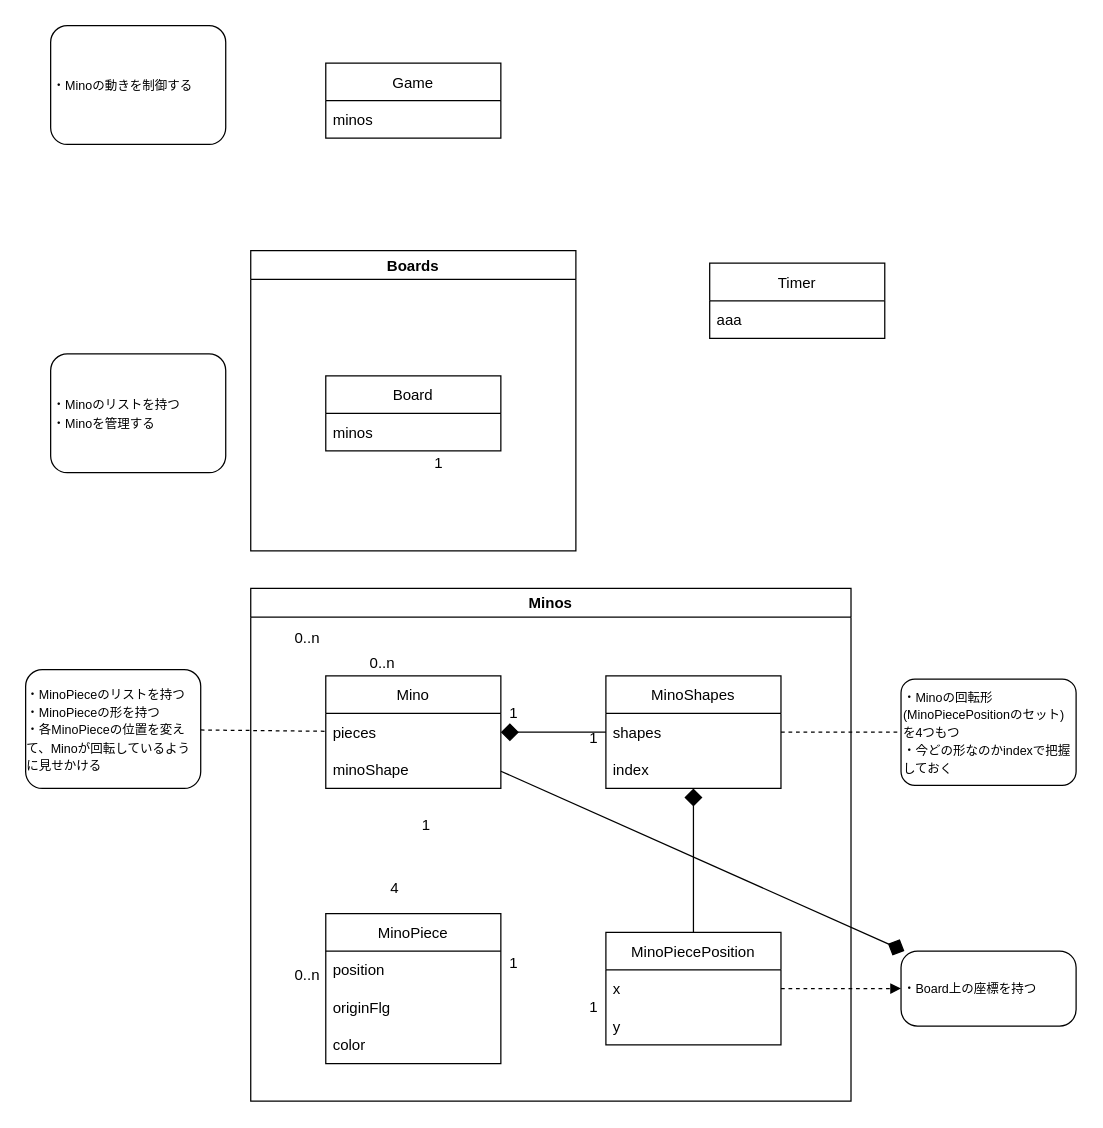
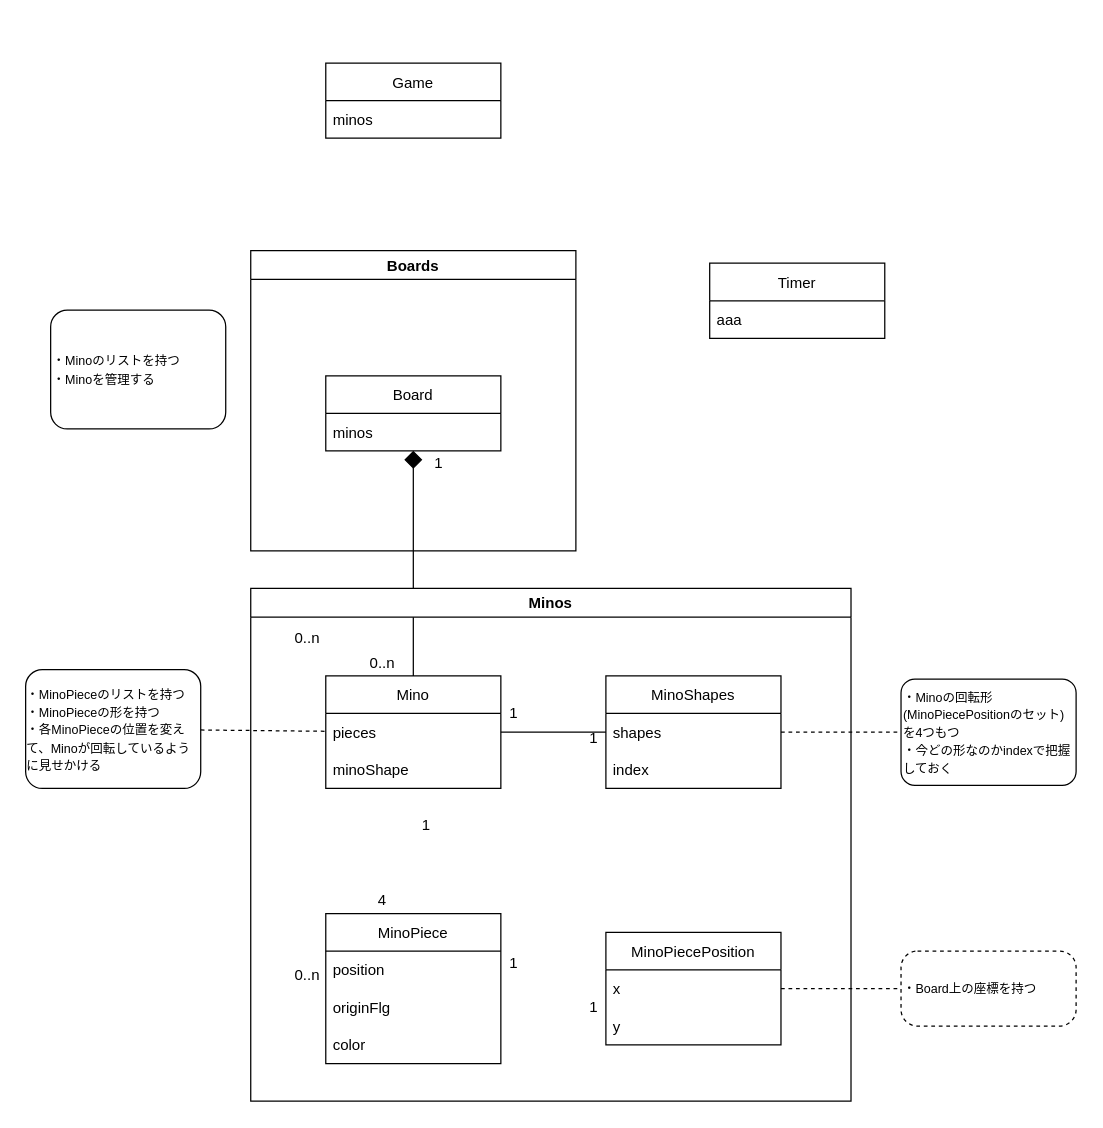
  <mxCell id="0" />
  <mxCell id="1" parent="0" />
  <mxCell id="2" value="Board" style="swimlane;fontStyle=0;childLayout=stackLayout;horizontal=1;startSize=30;horizontalStack=0;resizeParent=1;resizeParentMax=0;resizeLast=0;collapsible=1;marginBottom=0;" parent="1" vertex="1"><mxGeometry x="260" y="300" width="140" height="60" as="geometry"><mxRectangle x="190" y="250" width="60" height="30" as="alternateBounds" /></mxGeometry></mxCell>
  <mxCell id="3" value="minos" style="text;strokeColor=none;fillColor=none;align=left;verticalAlign=middle;spacingLeft=4;spacingRight=4;overflow=hidden;points=[[0,0.5],[1,0.5]];portConstraint=eastwest;rotatable=0;" parent="2" vertex="1"><mxGeometry y="30" width="140" height="30" as="geometry" /></mxCell>
- <mxCell id="4" style="edgeStyle=none;html=1;endArrow=diamond;endFill=1;endSize=12;" parent="1" source="5" target="34" edge="1"><mxGeometry relative="1" as="geometry"><mxPoint x="330" y="380" as="targetPoint" /></mxGeometry></mxCell>
+ <mxCell id="4" style="edgeStyle=none;html=1;endArrow=diamond;endFill=1;endSize=12;" parent="1" source="5" target="2" edge="1"><mxGeometry relative="1" as="geometry"><mxPoint x="330" y="380" as="targetPoint" /></mxGeometry></mxCell>
  <mxCell id="5" value="Mino" style="swimlane;fontStyle=0;childLayout=stackLayout;horizontal=1;startSize=30;horizontalStack=0;resizeParent=1;resizeParentMax=0;resizeLast=0;collapsible=1;marginBottom=0;" parent="1" vertex="1"><mxGeometry x="260" y="540" width="140" height="90" as="geometry" /></mxCell>
  <mxCell id="6" value="pieces" style="text;strokeColor=none;fillColor=none;align=left;verticalAlign=middle;spacingLeft=4;spacingRight=4;overflow=hidden;points=[[0,0.5],[1,0.5]];portConstraint=eastwest;rotatable=0;" parent="5" vertex="1"><mxGeometry y="30" width="140" height="30" as="geometry" /></mxCell>
  <mxCell id="7" value="minoShape" style="text;strokeColor=none;fillColor=none;align=left;verticalAlign=middle;spacingLeft=4;spacingRight=4;overflow=hidden;points=[[0,0.5],[1,0.5]];portConstraint=eastwest;rotatable=0;" parent="5" vertex="1"><mxGeometry y="60" width="140" height="30" as="geometry" /></mxCell>
  <mxCell id="8" value="0..n" style="text;html=1;align=center;verticalAlign=middle;resizable=0;points=[];autosize=1;strokeColor=none;fillColor=none;" parent="1" vertex="1"><mxGeometry x="290" y="520" width="30" height="20" as="geometry" /></mxCell>
  <mxCell id="9" value="1" style="text;html=1;align=center;verticalAlign=middle;resizable=0;points=[];autosize=1;strokeColor=none;fillColor=none;" parent="1" vertex="1"><mxGeometry x="340" y="360" width="20" height="20" as="geometry" /></mxCell>
  <mxCell id="10" value="MinoPiece" style="swimlane;fontStyle=0;childLayout=stackLayout;horizontal=1;startSize=30;horizontalStack=0;resizeParent=1;resizeParentMax=0;resizeLast=0;collapsible=1;marginBottom=0;" parent="1" vertex="1"><mxGeometry x="260" y="730" width="140" height="120" as="geometry" /></mxCell>
  <mxCell id="11" value="position" style="text;strokeColor=none;fillColor=none;align=left;verticalAlign=middle;spacingLeft=4;spacingRight=4;overflow=hidden;points=[[0,0.5],[1,0.5]];portConstraint=eastwest;rotatable=0;" parent="10" vertex="1"><mxGeometry y="30" width="140" height="30" as="geometry" /></mxCell>
  <mxCell id="12" value="originFlg" style="text;strokeColor=none;fillColor=none;align=left;verticalAlign=middle;spacingLeft=4;spacingRight=4;overflow=hidden;points=[[0,0.5],[1,0.5]];portConstraint=eastwest;rotatable=0;" parent="10" vertex="1"><mxGeometry y="60" width="140" height="30" as="geometry" /></mxCell>
  <mxCell id="13" value="color" style="text;strokeColor=none;fillColor=none;align=left;verticalAlign=middle;spacingLeft=4;spacingRight=4;overflow=hidden;points=[[0,0.5],[1,0.5]];portConstraint=eastwest;rotatable=0;" parent="10" vertex="1"><mxGeometry y="90" width="140" height="30" as="geometry" /></mxCell>
- <mxCell id="14" value="4" style="text;html=1;align=center;verticalAlign=middle;resizable=0;points=[];autosize=1;strokeColor=none;fillColor=none;" parent="1" vertex="1"><mxGeometry x="305" y="700" width="20" height="20" as="geometry" /></mxCell>
+ <mxCell id="14" value="4" style="text;html=1;align=center;verticalAlign=middle;resizable=0;points=[];autosize=1;strokeColor=none;fillColor=none;" parent="1" vertex="1"><mxGeometry x="295" y="710" width="20" height="20" as="geometry" /></mxCell>
  <mxCell id="15" value="1" style="text;html=1;align=center;verticalAlign=middle;resizable=0;points=[];autosize=1;strokeColor=none;fillColor=none;" parent="1" vertex="1"><mxGeometry x="330" y="650" width="20" height="20" as="geometry" /></mxCell>
  <mxCell id="16" value="MinoPiecePosition" style="swimlane;fontStyle=0;childLayout=stackLayout;horizontal=1;startSize=30;horizontalStack=0;resizeParent=1;resizeParentMax=0;resizeLast=0;collapsible=1;marginBottom=0;" parent="1" vertex="1"><mxGeometry x="484" y="745" width="140" height="90" as="geometry" /></mxCell>
  <mxCell id="17" value="x" style="text;strokeColor=none;fillColor=none;align=left;verticalAlign=middle;spacingLeft=4;spacingRight=4;overflow=hidden;points=[[0,0.5],[1,0.5]];portConstraint=eastwest;rotatable=0;" parent="16" vertex="1"><mxGeometry y="30" width="140" height="30" as="geometry" /></mxCell>
  <mxCell id="18" value="y" style="text;strokeColor=none;fillColor=none;align=left;verticalAlign=middle;spacingLeft=4;spacingRight=4;overflow=hidden;points=[[0,0.5],[1,0.5]];portConstraint=eastwest;rotatable=0;" parent="16" vertex="1"><mxGeometry y="60" width="140" height="30" as="geometry" /></mxCell>
  <mxCell id="19" value="1" style="text;html=1;align=center;verticalAlign=middle;resizable=0;points=[];autosize=1;strokeColor=none;fillColor=none;" parent="1" vertex="1"><mxGeometry x="400" y="760" width="20" height="20" as="geometry" /></mxCell>
  <mxCell id="20" value="1" style="text;html=1;align=center;verticalAlign=middle;resizable=0;points=[];autosize=1;strokeColor=none;fillColor=none;" parent="1" vertex="1"><mxGeometry x="464" y="795" width="20" height="20" as="geometry" /></mxCell>
  <mxCell id="21" value="MinoShapes" style="swimlane;fontStyle=0;childLayout=stackLayout;horizontal=1;startSize=30;horizontalStack=0;resizeParent=1;resizeParentMax=0;resizeLast=0;collapsible=1;marginBottom=0;" parent="1" vertex="1"><mxGeometry x="484" y="540" width="140" height="90" as="geometry" /></mxCell>
  <mxCell id="22" value="shapes" style="text;strokeColor=none;fillColor=none;align=left;verticalAlign=middle;spacingLeft=4;spacingRight=4;overflow=hidden;points=[[0,0.5],[1,0.5]];portConstraint=eastwest;rotatable=0;" parent="21" vertex="1"><mxGeometry y="30" width="140" height="30" as="geometry" /></mxCell>
  <mxCell id="23" value="index" style="text;strokeColor=none;fillColor=none;align=left;verticalAlign=middle;spacingLeft=4;spacingRight=4;overflow=hidden;points=[[0,0.5],[1,0.5]];portConstraint=eastwest;rotatable=0;" parent="21" vertex="1"><mxGeometry y="60" width="140" height="30" as="geometry" /></mxCell>
- <mxCell id="24" style="edgeStyle=none;html=1;endArrow=diamond;endFill=1;endSize=12;" parent="1" source="21" target="5" edge="1"><mxGeometry relative="1" as="geometry"><mxPoint x="340" y="740" as="sourcePoint" /><mxPoint x="340" y="640" as="targetPoint" /></mxGeometry></mxCell>
+ <mxCell id="24" style="edgeStyle=none;html=1;endArrow=none;endFill=1;endSize=12;" parent="1" source="21" target="5" edge="1"><mxGeometry relative="1" as="geometry"><mxPoint x="340" y="740" as="sourcePoint" /><mxPoint x="340" y="640" as="targetPoint" /></mxGeometry></mxCell>
  <mxCell id="25" value="1" style="text;html=1;align=center;verticalAlign=middle;resizable=0;points=[];autosize=1;strokeColor=none;fillColor=none;" parent="1" vertex="1"><mxGeometry x="400" y="560" width="20" height="20" as="geometry" /></mxCell>
  <mxCell id="26" value="1" style="text;html=1;align=center;verticalAlign=middle;resizable=0;points=[];autosize=1;strokeColor=none;fillColor=none;" parent="1" vertex="1"><mxGeometry x="464" y="580" width="20" height="20" as="geometry" /></mxCell>
  <mxCell id="27" value="Minos" style="swimlane;" parent="1" vertex="1"><mxGeometry x="200" y="470" width="480" height="410" as="geometry" /></mxCell>
  <mxCell id="28" value="0..n" style="text;html=1;align=center;verticalAlign=middle;resizable=0;points=[];autosize=1;strokeColor=none;fillColor=none;" vertex="1" parent="27"><mxGeometry x="30" y="300" width="30" height="20" as="geometry" /></mxCell>
- <mxCell id="29" style="edgeStyle=none;html=1;endArrow=diamond;endFill=1;endSize=12;" parent="1" source="16" target="21" edge="1"><mxGeometry relative="1" as="geometry"><mxPoint x="494" y="800" as="sourcePoint" /><mxPoint x="410" y="800" as="targetPoint" /></mxGeometry></mxCell>
  <mxCell id="30" value="&lt;div style=&quot;text-align: left&quot;&gt;&lt;span style=&quot;font-size: 10px&quot;&gt;・MinoPieceのリストを持つ&lt;/span&gt;&lt;/div&gt;&lt;div style=&quot;text-align: left&quot;&gt;&lt;span style=&quot;font-size: 10px&quot;&gt;・MinoPieceの形を持つ&lt;/span&gt;&lt;/div&gt;&lt;div style=&quot;text-align: left&quot;&gt;&lt;span style=&quot;font-size: 10px&quot;&gt;・各MinoPieceの位置を変えて、Minoが回転しているように見せかける&lt;/span&gt;&lt;/div&gt;" style="rounded=1;whiteSpace=wrap;html=1;arcSize=14;" parent="1" vertex="1"><mxGeometry x="20" y="535" width="140" height="95" as="geometry" /></mxCell>
  <mxCell id="31" value="" style="endArrow=none;dashed=1;html=1;fontSize=10;" parent="1" source="30" target="5" edge="1"><mxGeometry width="50" height="50" relative="1" as="geometry"><mxPoint x="110" y="630" as="sourcePoint" /><mxPoint x="160" y="580" as="targetPoint" /></mxGeometry></mxCell>
  <mxCell id="32" value="" style="endArrow=none;dashed=1;html=1;fontSize=10;" parent="1" source="21" target="33" edge="1"><mxGeometry width="50" height="50" relative="1" as="geometry"><mxPoint x="730" y="680" as="sourcePoint" /><mxPoint x="780" y="630" as="targetPoint" /></mxGeometry></mxCell>
  <mxCell id="33" value="&lt;div&gt;&lt;span style=&quot;font-size: 10px&quot;&gt;・Minoの回転形(MinoPiecePositionのセット)を4つもつ&lt;/span&gt;&lt;/div&gt;&lt;div&gt;&lt;span style=&quot;font-size: 10px&quot;&gt;・今どの形なのかindexで把握しておく&lt;/span&gt;&lt;/div&gt;" style="rounded=1;whiteSpace=wrap;html=1;arcSize=13;align=left;" parent="1" vertex="1"><mxGeometry x="720" y="542.5" width="140" height="85" as="geometry" /></mxCell>
- <mxCell id="34" value="&lt;div&gt;&lt;span style=&quot;font-size: 10px&quot;&gt;・Board上の座標を持つ&lt;/span&gt;&lt;/div&gt;" style="rounded=1;whiteSpace=wrap;html=1;arcSize=22;align=left;" parent="1" vertex="1"><mxGeometry x="720" y="760" width="140" height="60" as="geometry" /></mxCell>
- <mxCell id="35" value="" style="endArrow=block;dashed=1;html=1;fontSize=10;" parent="1" source="16" target="34" edge="1"><mxGeometry width="50" height="50" relative="1" as="geometry"><mxPoint x="730" y="830" as="sourcePoint" /><mxPoint x="780" y="780" as="targetPoint" /></mxGeometry></mxCell>
+ <mxCell id="34" value="&lt;div&gt;&lt;span style=&quot;font-size: 10px&quot;&gt;・Board上の座標を持つ&lt;/span&gt;&lt;/div&gt;" style="rounded=1;whiteSpace=wrap;html=1;arcSize=22;align=left;dashed=1;" parent="1" vertex="1"><mxGeometry x="720" y="760" width="140" height="60" as="geometry" /></mxCell>
+ <mxCell id="35" value="" style="endArrow=none;dashed=1;html=1;fontSize=10;" parent="1" source="16" target="34" edge="1"><mxGeometry width="50" height="50" relative="1" as="geometry"><mxPoint x="730" y="830" as="sourcePoint" /><mxPoint x="780" y="780" as="targetPoint" /></mxGeometry></mxCell>
  <mxCell id="36" value="Timer" style="swimlane;fontStyle=0;childLayout=stackLayout;horizontal=1;startSize=30;horizontalStack=0;resizeParent=1;resizeParentMax=0;resizeLast=0;collapsible=1;marginBottom=0;" parent="1" vertex="1"><mxGeometry x="567" y="210" width="140" height="60" as="geometry"><mxRectangle x="190" y="250" width="60" height="30" as="alternateBounds" /></mxGeometry></mxCell>
  <mxCell id="37" value="aaa" style="text;strokeColor=none;fillColor=none;align=left;verticalAlign=middle;spacingLeft=4;spacingRight=4;overflow=hidden;points=[[0,0.5],[1,0.5]];portConstraint=eastwest;rotatable=0;" parent="36" vertex="1"><mxGeometry y="30" width="140" height="30" as="geometry" /></mxCell>
- <mxCell id="38" value="&lt;div&gt;&lt;span style=&quot;font-size: 10px&quot;&gt;・Minoのリストを持つ&lt;/span&gt;&lt;/div&gt;&lt;div&gt;&lt;span style=&quot;font-size: 10px&quot;&gt;・Minoを管理する&lt;/span&gt;&lt;/div&gt;" style="rounded=1;whiteSpace=wrap;html=1;arcSize=14;align=left;" vertex="1" parent="1"><mxGeometry x="40" y="282.5" width="140" height="95" as="geometry" /></mxCell>
+ <mxCell id="38" value="&lt;div&gt;&lt;span style=&quot;font-size: 10px&quot;&gt;・Minoのリストを持つ&lt;/span&gt;&lt;/div&gt;&lt;div&gt;&lt;span style=&quot;font-size: 10px&quot;&gt;・Minoを管理する&lt;/span&gt;&lt;/div&gt;" style="rounded=1;whiteSpace=wrap;html=1;arcSize=14;align=left;" vertex="1" parent="1"><mxGeometry x="40" y="247.5" width="140" height="95" as="geometry" /></mxCell>
  <mxCell id="39" value="Game" style="swimlane;fontStyle=0;childLayout=stackLayout;horizontal=1;startSize=30;horizontalStack=0;resizeParent=1;resizeParentMax=0;resizeLast=0;collapsible=1;marginBottom=0;" vertex="1" parent="1"><mxGeometry x="260" y="50" width="140" height="60" as="geometry"><mxRectangle x="190" y="250" width="60" height="30" as="alternateBounds" /></mxGeometry></mxCell>
  <mxCell id="40" value="minos" style="text;strokeColor=none;fillColor=none;align=left;verticalAlign=middle;spacingLeft=4;spacingRight=4;overflow=hidden;points=[[0,0.5],[1,0.5]];portConstraint=eastwest;rotatable=0;" vertex="1" parent="39"><mxGeometry y="30" width="140" height="30" as="geometry" /></mxCell>
- <mxCell id="41" value="&lt;span style=&quot;font-size: 10px&quot;&gt;・Minoの動きを制御する&lt;/span&gt;" style="rounded=1;whiteSpace=wrap;html=1;arcSize=14;align=left;" vertex="1" parent="1"><mxGeometry x="40" y="20" width="140" height="95" as="geometry" /></mxCell>
  <mxCell id="42" value="Boards" style="swimlane;" vertex="1" parent="1"><mxGeometry x="200" y="200" width="260" height="240" as="geometry" /></mxCell>
  <mxCell id="43" value="0..n" style="text;html=1;align=center;verticalAlign=middle;resizable=0;points=[];autosize=1;strokeColor=none;fillColor=none;" vertex="1" parent="42"><mxGeometry x="30" y="300" width="30" height="20" as="geometry" /></mxCell>
